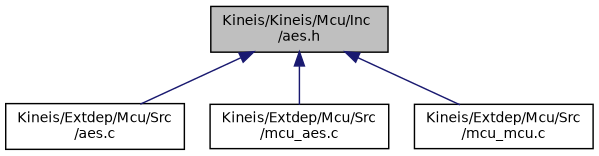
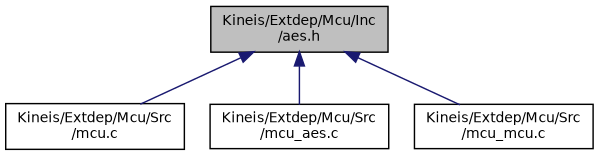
  digraph {
    fontname="DejaVu Sans"
    node [color=black fillcolor=white fontname="DejaVu Sans" fontsize=10 shape=record style=filled]
    edge [color=midnightblue dir=back fontname="DejaVu Sans" fontsize=10 labelfontname=Helvetica labelfontsize=10 style=solid]
-   n1 [fillcolor=grey75 fontcolor=black height=0.2 label="Kineis/Kineis/Mcu/Inc\l/aes.h" width=0.4]
-   n2 [height=0.2 label="Kineis/Extdep/Mcu/Src\l/aes.c" width=0.4]
+   n1 [fillcolor=grey75 fontcolor=black height=0.2 label="Kineis/Extdep/Mcu/Inc\l/aes.h" width=0.4]
+   n2 [height=0.2 label="Kineis/Extdep/Mcu/Src\l/mcu.c" width=0.4]
    n3 [height=0.2 label="Kineis/Extdep/Mcu/Src\l/mcu_aes.c" width=0.4]
    n4 [height=0.2 label="Kineis/Extdep/Mcu/Src\l/mcu_mcu.c" width=0.4]
    n1 -> n2
    n1 -> n3
    n1 -> n4
  }
